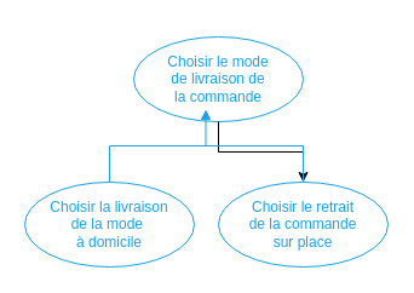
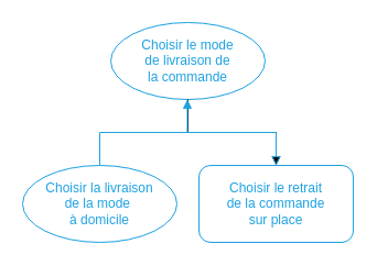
  <mxCell id="0" />
  <mxCell id="1" parent="0" />
  <mxCell id="2" value="" style="group" parent="1" vertex="1" connectable="0"><mxGeometry x="20" y="20" width="300" height="200" as="geometry" /></mxCell>
- <mxCell id="3" value="&lt;font color=&quot;#1da1e1&quot;&gt;Choisir le mode &lt;br&gt;de livraison de &lt;br&gt;la commande&lt;/font&gt;" style="ellipse;whiteSpace=wrap;html=1;fillColor=none;strokeColor=#1DA1E1;" parent="2" vertex="1"><mxGeometry x="90" y="10" width="140" height="70" as="geometry" /></mxCell>
+ <mxCell id="3" value="&lt;font color=&quot;#1da1e1&quot;&gt;Choisir le mode &lt;br&gt;de livraison de &lt;br&gt;la commande&lt;/font&gt;" style="ellipse;whiteSpace=wrap;html=1;fillColor=none;strokeColor=#1DA1E1;" parent="2" vertex="1"><mxGeometry x="80" width="140" height="70" as="geometry" /></mxCell>
  <mxCell id="4" value="&lt;font color=&quot;#1da1e1&quot;&gt;Choisir la livraison &lt;br&gt;de la mode&amp;nbsp;&lt;br&gt;à domicile&lt;/font&gt;" style="ellipse;whiteSpace=wrap;html=1;fillColor=none;strokeColor=#1DA1E1;" parent="2" vertex="1"><mxGeometry y="130" width="140" height="70" as="geometry" /></mxCell>
- <mxCell id="5" value="&lt;font color=&quot;#1da1e1&quot;&gt;Choisir le retrait &lt;br&gt;de la commande &lt;br&gt;sur place&lt;/font&gt;" style="ellipse;whiteSpace=wrap;html=1;fillColor=none;strokeColor=#1DA1E1;" parent="2" vertex="1"><mxGeometry x="160" y="130" width="140" height="70" as="geometry" /></mxCell>
+ <mxCell id="5" value="&lt;font color=&quot;#1da1e1&quot;&gt;Choisir le retrait &lt;br&gt;de la commande &lt;br&gt;sur place&lt;/font&gt;" style="whiteSpace=wrap;html=1;fillColor=none;strokeColor=#1DA1E1;rounded=1;" parent="2" vertex="1"><mxGeometry x="160" y="130" width="140" height="70" as="geometry" /></mxCell>
  <mxCell id="6" value="" style="edgeStyle=orthogonalEdgeStyle;rounded=0;orthogonalLoop=1;jettySize=auto;html=1;" parent="2" source="3" target="5" edge="1"><mxGeometry relative="1" as="geometry" /></mxCell>
  <mxCell id="7" style="rounded=0;orthogonalLoop=1;jettySize=auto;html=1;endArrow=block;endFill=1;strokeColor=#1DA1E1;" parent="2" edge="1"><mxGeometry relative="1" as="geometry"><mxPoint x="149.5" y="70" as="targetPoint" /><mxPoint x="149.5" y="100" as="sourcePoint" /></mxGeometry></mxCell>
- <mxCell id="8" style="edgeStyle=orthogonalEdgeStyle;rounded=0;orthogonalLoop=1;jettySize=auto;html=1;exitX=0.5;exitY=0;exitDx=0;exitDy=0;entryX=0.5;entryY=0;entryDx=0;entryDy=0;strokeColor=#1DA1E1;endArrow=none;endFill=0;" parent="2" source="4" target="5" edge="1"><mxGeometry relative="1" as="geometry"><Array as="points"><mxPoint x="70" y="100" /><mxPoint x="230" y="100" /></Array><mxPoint x="-90" y="130" as="sourcePoint" /><mxPoint x="390" y="130" as="targetPoint" /></mxGeometry></mxCell>
+ <mxCell id="8" style="edgeStyle=orthogonalEdgeStyle;rounded=0;orthogonalLoop=1;jettySize=auto;html=1;exitX=0.5;exitY=0;exitDx=0;exitDy=0;entryX=0.5;entryY=0;entryDx=0;entryDy=0;strokeColor=#1DA1E1;endArrow=block;endFill=0;" parent="2" source="4" target="5" edge="1"><mxGeometry relative="1" as="geometry"><Array as="points"><mxPoint x="70" y="100" /><mxPoint x="230" y="100" /></Array><mxPoint x="-90" y="130" as="sourcePoint" /><mxPoint x="390" y="130" as="targetPoint" /></mxGeometry></mxCell>
